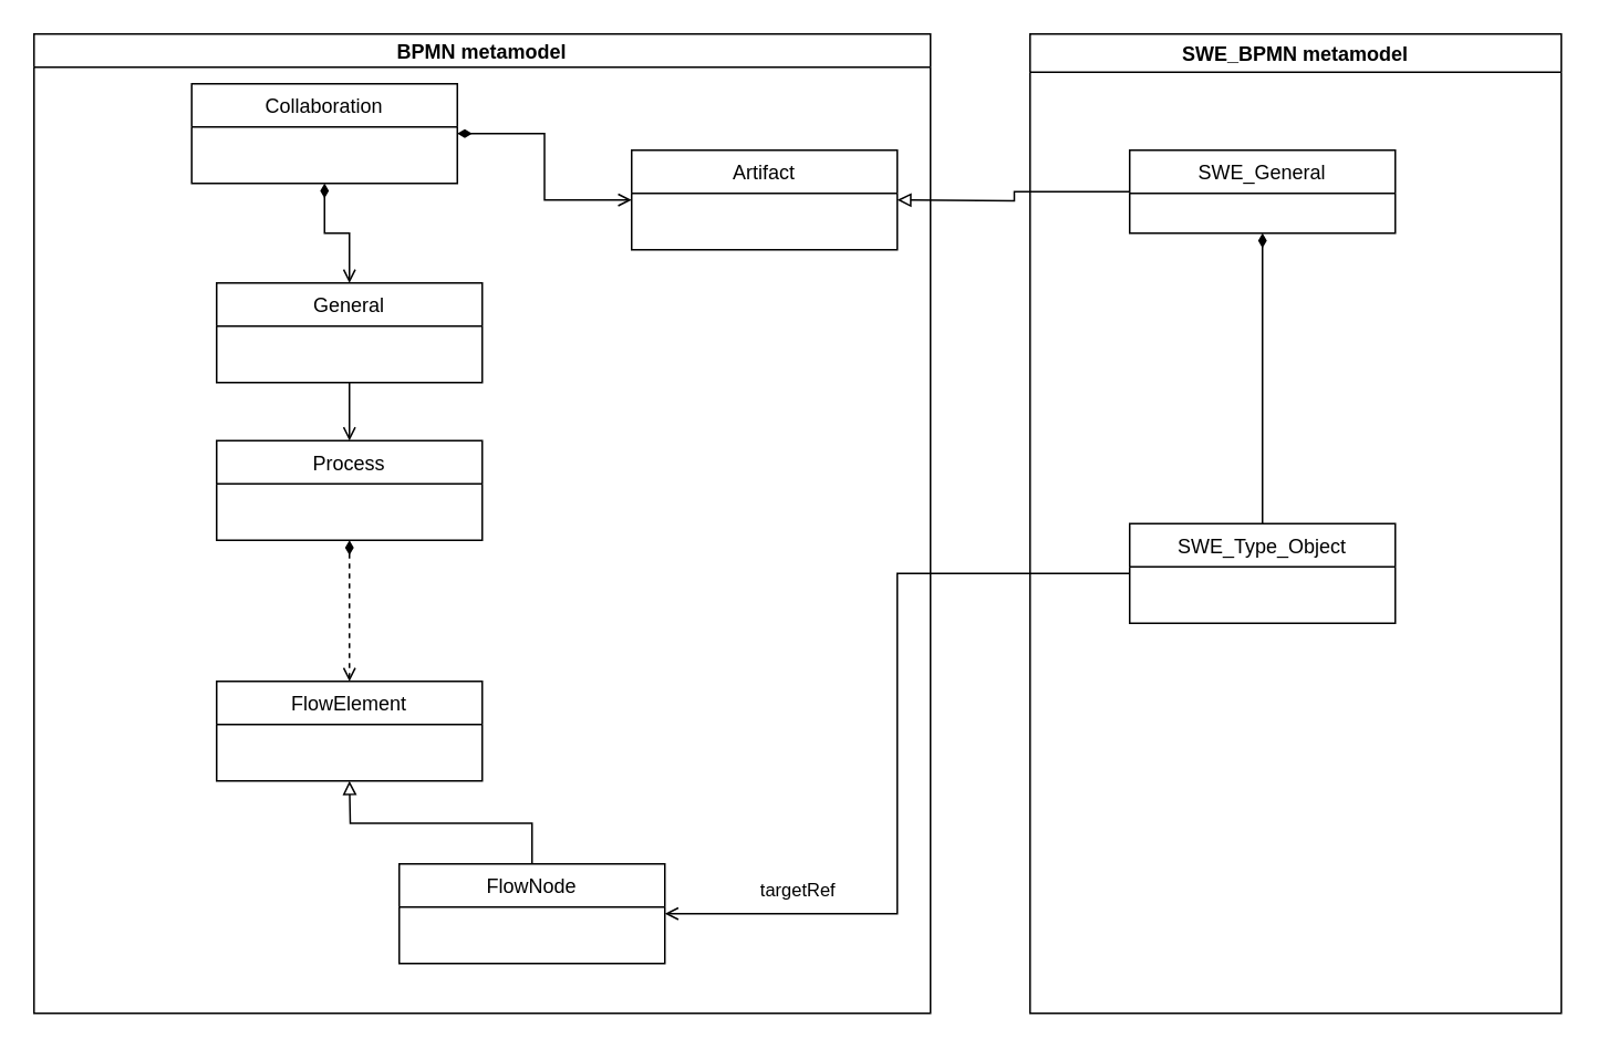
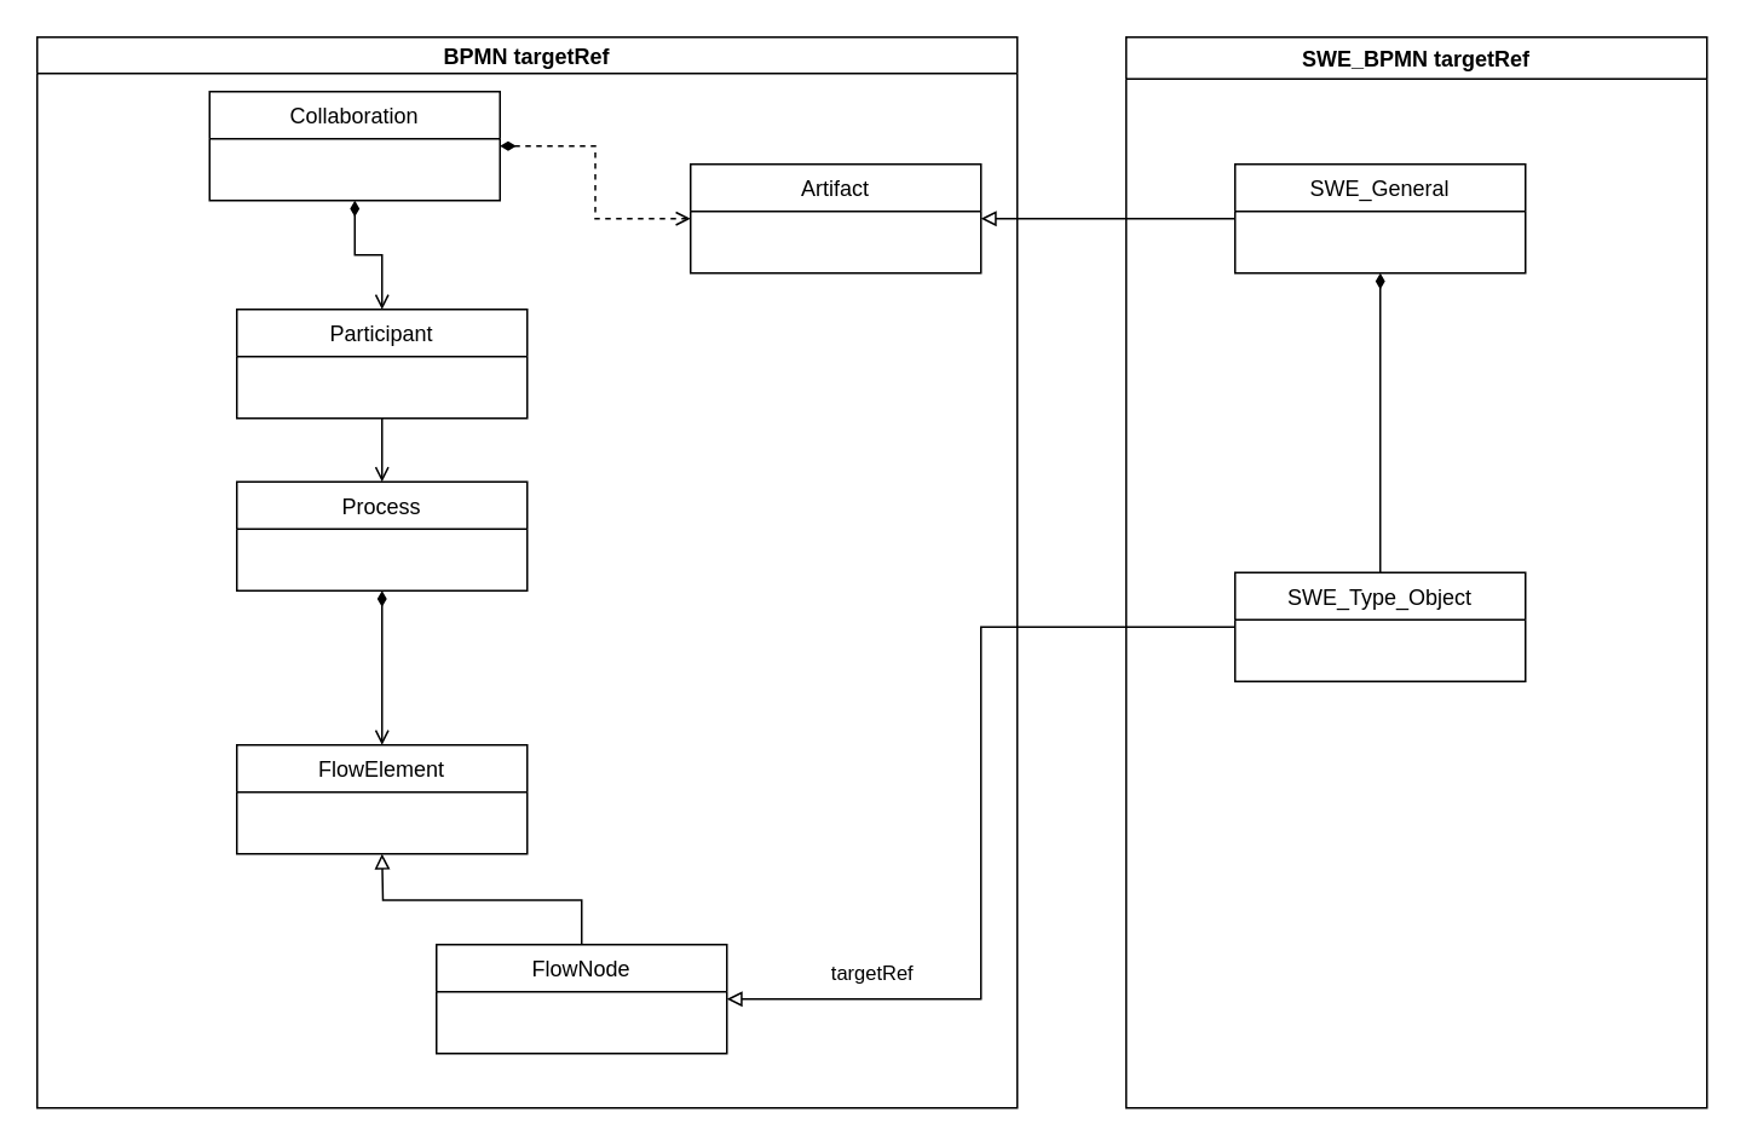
  <mxCell id="0" />
  <mxCell id="1" parent="0" />
  <mxCell id="2" style="edgeStyle=orthogonalEdgeStyle;rounded=0;orthogonalLoop=1;jettySize=auto;html=1;exitX=0.5;exitY=1;exitDx=0;exitDy=0;startArrow=diamondThin;startFill=1;endArrow=open;endFill=0;" parent="1" source="4" target="6" edge="1"><mxGeometry relative="1" as="geometry" /></mxCell>
- <mxCell id="3" style="edgeStyle=orthogonalEdgeStyle;rounded=0;orthogonalLoop=1;jettySize=auto;html=1;exitX=1;exitY=0.5;exitDx=0;exitDy=0;startArrow=diamondThin;startFill=1;endArrow=open;endFill=0;" parent="1" source="4" target="12" edge="1"><mxGeometry relative="1" as="geometry" /></mxCell>
+ <mxCell id="3" style="edgeStyle=orthogonalEdgeStyle;rounded=0;orthogonalLoop=1;jettySize=auto;html=1;exitX=1;exitY=0.5;exitDx=0;exitDy=0;startArrow=diamondThin;startFill=1;endArrow=open;endFill=0;dashed=1;" parent="1" source="4" target="12" edge="1"><mxGeometry relative="1" as="geometry" /></mxCell>
  <mxCell id="4" value="Collaboration" style="swimlane;fontStyle=0;align=center;verticalAlign=top;childLayout=stackLayout;horizontal=1;startSize=26;horizontalStack=0;resizeParent=1;resizeLast=0;collapsible=1;marginBottom=0;rounded=0;shadow=0;strokeWidth=1;" parent="1" vertex="1"><mxGeometry x="115" y="50" width="160" height="60" as="geometry"><mxRectangle x="230" y="140" width="160" height="26" as="alternateBounds" /></mxGeometry></mxCell>
  <mxCell id="5" style="edgeStyle=orthogonalEdgeStyle;rounded=0;orthogonalLoop=1;jettySize=auto;html=1;exitX=0.5;exitY=1;exitDx=0;exitDy=0;startArrow=none;startFill=0;endArrow=open;endFill=0;" parent="1" source="6" target="8" edge="1"><mxGeometry relative="1" as="geometry" /></mxCell>
- <mxCell id="6" value="General" style="swimlane;fontStyle=0;align=center;verticalAlign=top;childLayout=stackLayout;horizontal=1;startSize=26;horizontalStack=0;resizeParent=1;resizeLast=0;collapsible=1;marginBottom=0;rounded=0;shadow=0;strokeWidth=1;" parent="1" vertex="1"><mxGeometry x="130" y="170" width="160" height="60" as="geometry"><mxRectangle x="230" y="140" width="160" height="26" as="alternateBounds" /></mxGeometry></mxCell>
- <mxCell id="7" style="edgeStyle=orthogonalEdgeStyle;rounded=0;orthogonalLoop=1;jettySize=auto;html=1;exitX=0.5;exitY=1;exitDx=0;exitDy=0;entryX=0.5;entryY=0;entryDx=0;entryDy=0;startArrow=diamondThin;startFill=1;endArrow=open;endFill=0;dashed=1;" parent="1" source="8" target="9" edge="1"><mxGeometry relative="1" as="geometry" /></mxCell>
+ <mxCell id="6" value="Participant" style="swimlane;fontStyle=0;align=center;verticalAlign=top;childLayout=stackLayout;horizontal=1;startSize=26;horizontalStack=0;resizeParent=1;resizeLast=0;collapsible=1;marginBottom=0;rounded=0;shadow=0;strokeWidth=1;" parent="1" vertex="1"><mxGeometry x="130" y="170" width="160" height="60" as="geometry"><mxRectangle x="230" y="140" width="160" height="26" as="alternateBounds" /></mxGeometry></mxCell>
+ <mxCell id="7" style="edgeStyle=orthogonalEdgeStyle;rounded=0;orthogonalLoop=1;jettySize=auto;html=1;exitX=0.5;exitY=1;exitDx=0;exitDy=0;entryX=0.5;entryY=0;entryDx=0;entryDy=0;startArrow=diamondThin;startFill=1;endArrow=open;endFill=0;" parent="1" source="8" target="9" edge="1"><mxGeometry relative="1" as="geometry" /></mxCell>
  <mxCell id="8" value="Process" style="swimlane;fontStyle=0;align=center;verticalAlign=top;childLayout=stackLayout;horizontal=1;startSize=26;horizontalStack=0;resizeParent=1;resizeLast=0;collapsible=1;marginBottom=0;rounded=0;shadow=0;strokeWidth=1;" parent="1" vertex="1"><mxGeometry x="130" y="265" width="160" height="60" as="geometry"><mxRectangle x="230" y="140" width="160" height="26" as="alternateBounds" /></mxGeometry></mxCell>
  <mxCell id="9" value="FlowElement" style="swimlane;fontStyle=0;align=center;verticalAlign=top;childLayout=stackLayout;horizontal=1;startSize=26;horizontalStack=0;resizeParent=1;resizeLast=0;collapsible=1;marginBottom=0;rounded=0;shadow=0;strokeWidth=1;" parent="1" vertex="1"><mxGeometry x="130" y="410" width="160" height="60" as="geometry"><mxRectangle x="230" y="140" width="160" height="26" as="alternateBounds" /></mxGeometry></mxCell>
  <mxCell id="10" style="edgeStyle=orthogonalEdgeStyle;rounded=0;orthogonalLoop=1;jettySize=auto;html=1;exitX=0.5;exitY=0;exitDx=0;exitDy=0;startArrow=none;startFill=0;endArrow=block;endFill=0;" parent="1" source="11" edge="1"><mxGeometry relative="1" as="geometry"><mxPoint x="210" y="470" as="targetPoint" /></mxGeometry></mxCell>
  <mxCell id="11" value="FlowNode" style="swimlane;fontStyle=0;align=center;verticalAlign=top;childLayout=stackLayout;horizontal=1;startSize=26;horizontalStack=0;resizeParent=1;resizeLast=0;collapsible=1;marginBottom=0;rounded=0;shadow=0;strokeWidth=1;" parent="1" vertex="1"><mxGeometry x="240" y="520" width="160" height="60" as="geometry"><mxRectangle x="230" y="140" width="160" height="26" as="alternateBounds" /></mxGeometry></mxCell>
  <mxCell id="12" value="Artifact" style="swimlane;fontStyle=0;align=center;verticalAlign=top;childLayout=stackLayout;horizontal=1;startSize=26;horizontalStack=0;resizeParent=1;resizeLast=0;collapsible=1;marginBottom=0;rounded=0;shadow=0;strokeWidth=1;" parent="1" vertex="1"><mxGeometry x="380" y="90" width="160" height="60" as="geometry"><mxRectangle x="230" y="140" width="160" height="26" as="alternateBounds" /></mxGeometry></mxCell>
- <mxCell id="13" value="BPMN metamodel" style="swimlane;startSize=20;horizontal=1;containerType=tree;" parent="1" vertex="1"><mxGeometry x="20" y="20" width="540" height="590" as="geometry" /></mxCell>
- <mxCell id="14" value="SWE_BPMN metamodel" style="swimlane;" parent="1" vertex="1"><mxGeometry x="620" y="20" width="320" height="590" as="geometry" /></mxCell>
+ <mxCell id="13" value="BPMN targetRef" style="swimlane;startSize=20;horizontal=1;containerType=tree;" parent="1" vertex="1"><mxGeometry x="20" y="20" width="540" height="590" as="geometry" /></mxCell>
+ <mxCell id="14" value="SWE_BPMN targetRef" style="swimlane;" parent="1" vertex="1"><mxGeometry x="620" y="20" width="320" height="590" as="geometry" /></mxCell>
  <mxCell id="15" style="edgeStyle=orthogonalEdgeStyle;rounded=0;orthogonalLoop=1;jettySize=auto;html=1;exitX=0.5;exitY=1;exitDx=0;exitDy=0;startArrow=diamondThin;startFill=1;endArrow=none;endFill=0;" parent="14" source="16" target="17" edge="1"><mxGeometry relative="1" as="geometry" /></mxCell>
- <mxCell id="16" value="SWE_General" style="swimlane;fontStyle=0;align=center;verticalAlign=top;childLayout=stackLayout;horizontal=1;startSize=26;horizontalStack=0;resizeParent=1;resizeLast=0;collapsible=1;marginBottom=0;rounded=0;shadow=0;strokeWidth=1;" parent="14" vertex="1"><mxGeometry x="60" y="70" width="160" height="50" as="geometry"><mxRectangle x="230" y="140" width="160" height="26" as="alternateBounds" /></mxGeometry></mxCell>
+ <mxCell id="16" value="SWE_General" style="swimlane;fontStyle=0;align=center;verticalAlign=top;childLayout=stackLayout;horizontal=1;startSize=26;horizontalStack=0;resizeParent=1;resizeLast=0;collapsible=1;marginBottom=0;rounded=0;shadow=0;strokeWidth=1;" parent="14" vertex="1"><mxGeometry x="60" y="70" width="160" height="60" as="geometry"><mxRectangle x="230" y="140" width="160" height="26" as="alternateBounds" /></mxGeometry></mxCell>
  <mxCell id="17" value="SWE_Type_Object" style="swimlane;fontStyle=0;align=center;verticalAlign=top;childLayout=stackLayout;horizontal=1;startSize=26;horizontalStack=0;resizeParent=1;resizeLast=0;collapsible=1;marginBottom=0;rounded=0;shadow=0;strokeWidth=1;" parent="14" vertex="1"><mxGeometry x="60" y="295" width="160" height="60" as="geometry"><mxRectangle x="230" y="140" width="160" height="26" as="alternateBounds" /></mxGeometry></mxCell>
  <mxCell id="18" style="edgeStyle=orthogonalEdgeStyle;rounded=0;orthogonalLoop=1;jettySize=auto;html=1;exitX=0;exitY=0.5;exitDx=0;exitDy=0;startArrow=none;startFill=0;endArrow=block;endFill=0;" parent="1" source="16" edge="1"><mxGeometry relative="1" as="geometry"><mxPoint x="540" y="120" as="targetPoint" /></mxGeometry></mxCell>
- <mxCell id="19" style="edgeStyle=orthogonalEdgeStyle;rounded=0;orthogonalLoop=1;jettySize=auto;html=1;exitX=0;exitY=0.5;exitDx=0;exitDy=0;entryX=1;entryY=0.5;entryDx=0;entryDy=0;startArrow=none;startFill=0;endArrow=open;endFill=0;" parent="1" source="17" target="11" edge="1"><mxGeometry relative="1" as="geometry" /></mxCell>
+ <mxCell id="19" style="edgeStyle=orthogonalEdgeStyle;rounded=0;orthogonalLoop=1;jettySize=auto;html=1;exitX=0;exitY=0.5;exitDx=0;exitDy=0;entryX=1;entryY=0.5;entryDx=0;entryDy=0;startArrow=none;startFill=0;endArrow=block;endFill=0;" parent="1" source="17" target="11" edge="1"><mxGeometry relative="1" as="geometry" /></mxCell>
  <mxCell id="20" value="targetRef" style="edgeLabel;html=1;align=center;verticalAlign=middle;resizable=0;points=[];" vertex="1" connectable="0" parent="19"><mxGeometry x="-0.606" y="-3" relative="1" as="geometry"><mxPoint x="-105" y="193" as="offset" /></mxGeometry></mxCell>
